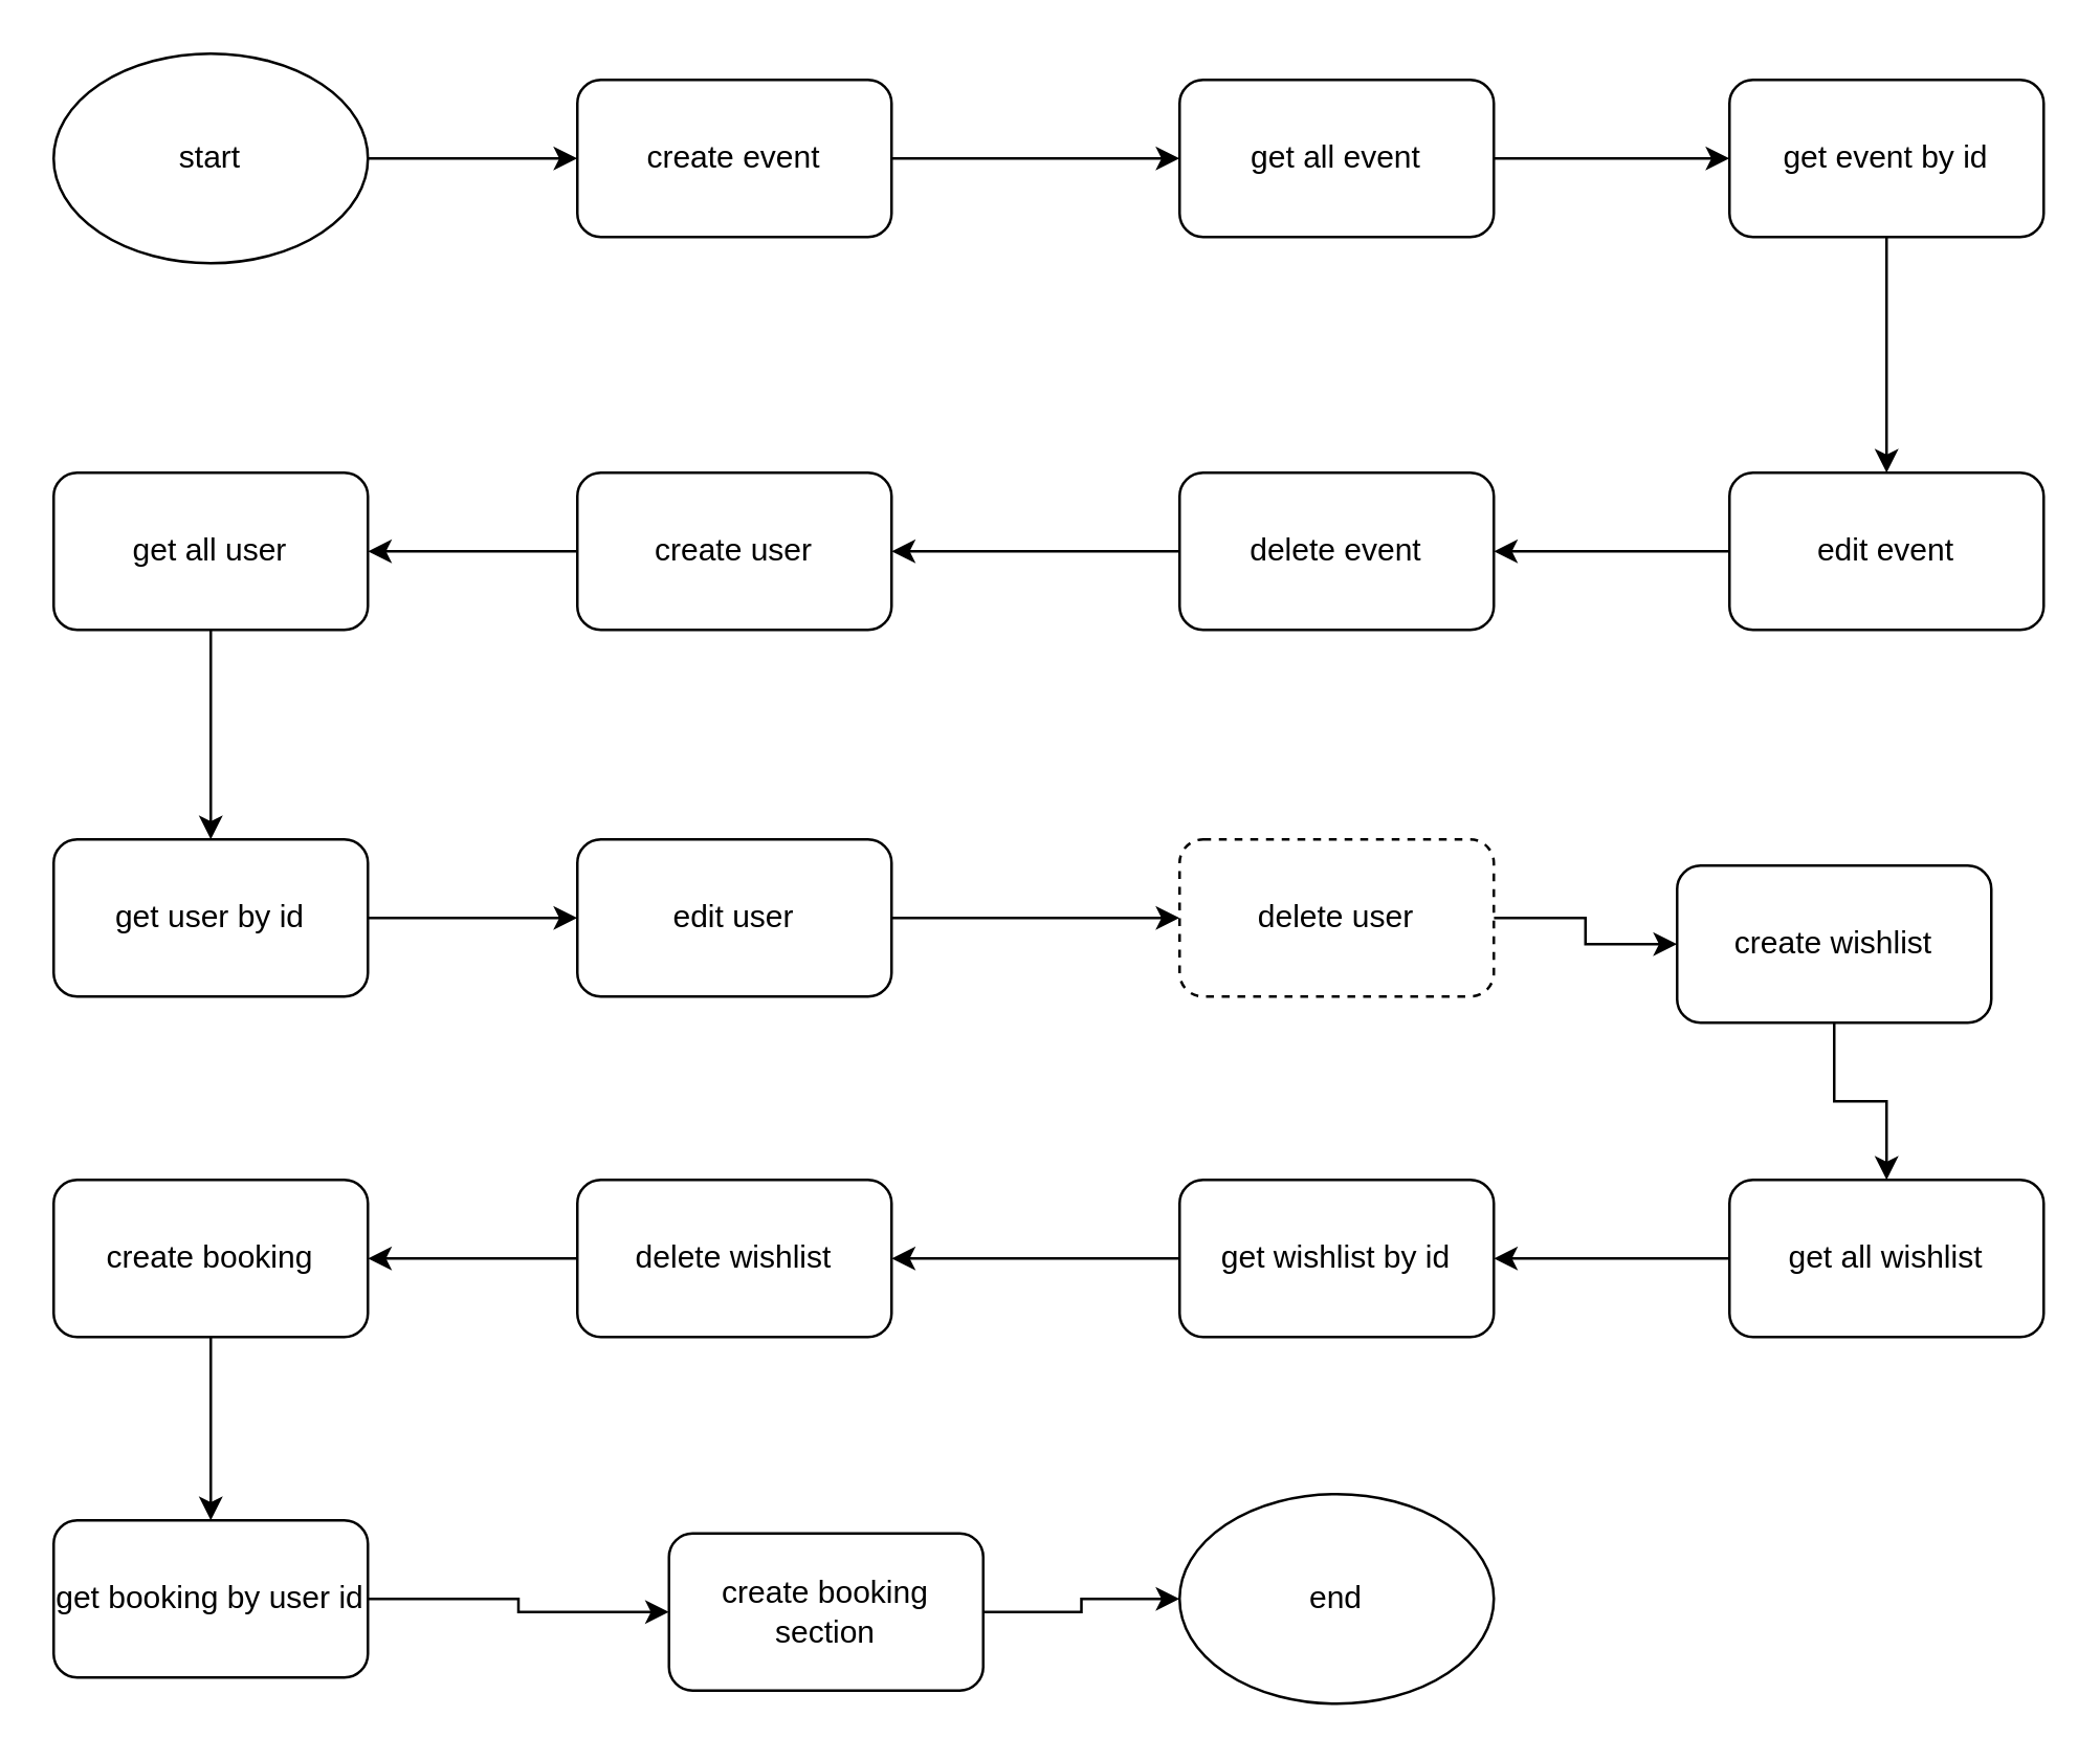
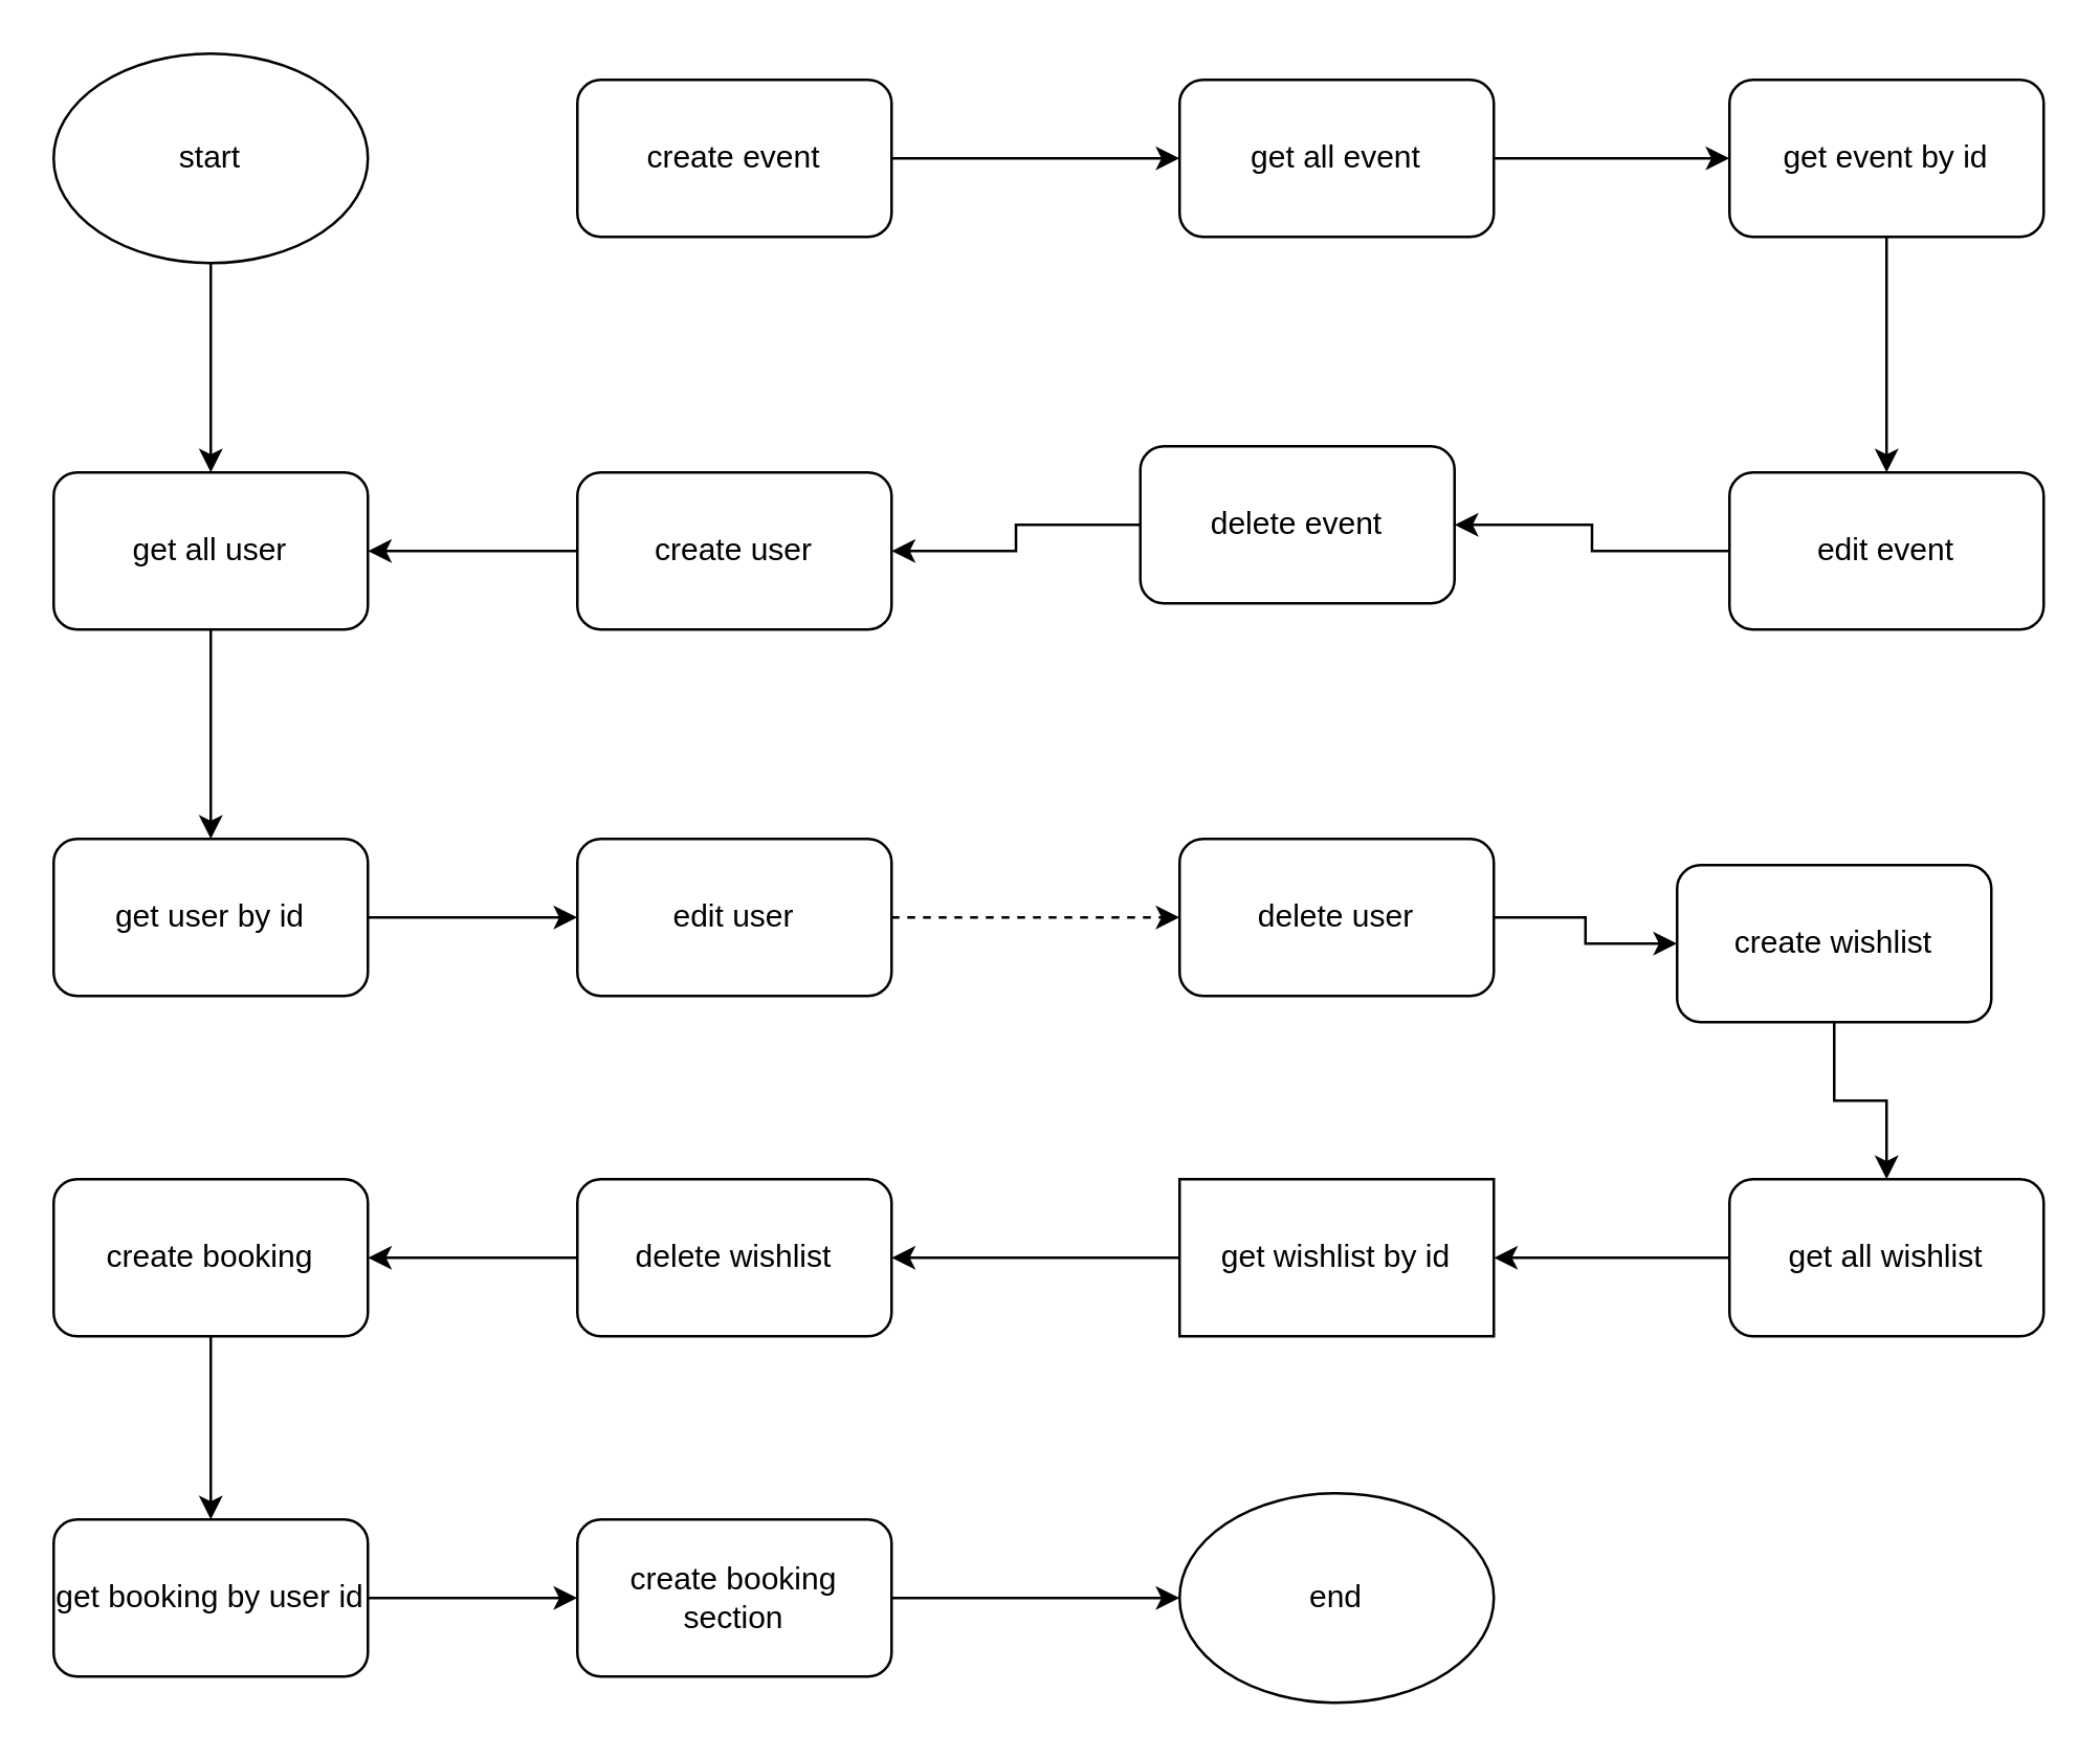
  <mxCell id="0" />
  <mxCell id="1" parent="0" />
- <mxCell id="2" style="edgeStyle=orthogonalEdgeStyle;rounded=0;orthogonalLoop=1;jettySize=auto;html=1;entryX=0;entryY=0.5;entryDx=0;entryDy=0;" edge="1" parent="1" source="3" target="5"><mxGeometry relative="1" as="geometry" /></mxCell>
+ <mxCell id="2" style="edgeStyle=orthogonalEdgeStyle;rounded=0;orthogonalLoop=1;jettySize=auto;html=1;" edge="1" parent="1" source="3" target="17"><mxGeometry relative="1" as="geometry" /></mxCell>
  <mxCell id="3" value="start" style="ellipse;whiteSpace=wrap;html=1;" vertex="1" parent="1"><mxGeometry x="20" y="20" width="120" height="80" as="geometry" /></mxCell>
  <mxCell id="4" style="edgeStyle=orthogonalEdgeStyle;rounded=0;orthogonalLoop=1;jettySize=auto;html=1;exitX=1;exitY=0.5;exitDx=0;exitDy=0;entryX=0;entryY=0.5;entryDx=0;entryDy=0;" edge="1" parent="1" source="5" target="7"><mxGeometry relative="1" as="geometry" /></mxCell>
  <mxCell id="5" value="create event" style="rounded=1;whiteSpace=wrap;html=1;" vertex="1" parent="1"><mxGeometry x="220" y="30" width="120" height="60" as="geometry" /></mxCell>
  <mxCell id="6" style="edgeStyle=orthogonalEdgeStyle;rounded=0;orthogonalLoop=1;jettySize=auto;html=1;entryX=0;entryY=0.5;entryDx=0;entryDy=0;" edge="1" parent="1" source="7" target="9"><mxGeometry relative="1" as="geometry" /></mxCell>
  <mxCell id="7" value="get all event" style="rounded=1;whiteSpace=wrap;html=1;" vertex="1" parent="1"><mxGeometry x="450" y="30" width="120" height="60" as="geometry" /></mxCell>
  <mxCell id="8" style="edgeStyle=orthogonalEdgeStyle;rounded=0;orthogonalLoop=1;jettySize=auto;html=1;exitX=0.5;exitY=1;exitDx=0;exitDy=0;entryX=0.5;entryY=0;entryDx=0;entryDy=0;" edge="1" parent="1" source="9" target="11"><mxGeometry relative="1" as="geometry" /></mxCell>
  <mxCell id="9" value="get event by id" style="rounded=1;whiteSpace=wrap;html=1;" vertex="1" parent="1"><mxGeometry x="660" y="30" width="120" height="60" as="geometry" /></mxCell>
  <mxCell id="10" style="edgeStyle=orthogonalEdgeStyle;rounded=0;orthogonalLoop=1;jettySize=auto;html=1;entryX=1;entryY=0.5;entryDx=0;entryDy=0;" edge="1" parent="1" source="11" target="13"><mxGeometry relative="1" as="geometry" /></mxCell>
  <mxCell id="11" value="edit event" style="rounded=1;whiteSpace=wrap;html=1;" vertex="1" parent="1"><mxGeometry x="660" y="180" width="120" height="60" as="geometry" /></mxCell>
  <mxCell id="12" style="edgeStyle=orthogonalEdgeStyle;rounded=0;orthogonalLoop=1;jettySize=auto;html=1;exitX=0;exitY=0.5;exitDx=0;exitDy=0;entryX=1;entryY=0.5;entryDx=0;entryDy=0;" edge="1" parent="1" source="13" target="15"><mxGeometry relative="1" as="geometry" /></mxCell>
- <mxCell id="13" value="delete event" style="rounded=1;whiteSpace=wrap;html=1;" vertex="1" parent="1"><mxGeometry x="450" y="180" width="120" height="60" as="geometry" /></mxCell>
+ <mxCell id="13" value="delete event" style="rounded=1;whiteSpace=wrap;html=1;" vertex="1" parent="1"><mxGeometry x="435" y="170" width="120" height="60" as="geometry" /></mxCell>
  <mxCell id="14" style="edgeStyle=orthogonalEdgeStyle;rounded=0;orthogonalLoop=1;jettySize=auto;html=1;exitX=0;exitY=0.5;exitDx=0;exitDy=0;entryX=1;entryY=0.5;entryDx=0;entryDy=0;" edge="1" parent="1" source="15" target="17"><mxGeometry relative="1" as="geometry" /></mxCell>
  <mxCell id="15" value="create user" style="rounded=1;whiteSpace=wrap;html=1;" vertex="1" parent="1"><mxGeometry x="220" y="180" width="120" height="60" as="geometry" /></mxCell>
  <mxCell id="16" style="edgeStyle=orthogonalEdgeStyle;rounded=0;orthogonalLoop=1;jettySize=auto;html=1;exitX=0.5;exitY=1;exitDx=0;exitDy=0;entryX=0.5;entryY=0;entryDx=0;entryDy=0;" edge="1" parent="1" source="17" target="19"><mxGeometry relative="1" as="geometry" /></mxCell>
  <mxCell id="17" value="get all user" style="rounded=1;whiteSpace=wrap;html=1;" vertex="1" parent="1"><mxGeometry x="20" y="180" width="120" height="60" as="geometry" /></mxCell>
  <mxCell id="18" style="edgeStyle=orthogonalEdgeStyle;rounded=0;orthogonalLoop=1;jettySize=auto;html=1;entryX=0;entryY=0.5;entryDx=0;entryDy=0;" edge="1" parent="1" source="19" target="21"><mxGeometry relative="1" as="geometry" /></mxCell>
  <mxCell id="19" value="get user by id" style="rounded=1;whiteSpace=wrap;html=1;" vertex="1" parent="1"><mxGeometry x="20" y="320" width="120" height="60" as="geometry" /></mxCell>
- <mxCell id="20" style="edgeStyle=orthogonalEdgeStyle;rounded=0;orthogonalLoop=1;jettySize=auto;html=1;exitX=1;exitY=0.5;exitDx=0;exitDy=0;entryX=0;entryY=0.5;entryDx=0;entryDy=0;" edge="1" parent="1" source="21" target="23"><mxGeometry relative="1" as="geometry" /></mxCell>
+ <mxCell id="20" style="edgeStyle=orthogonalEdgeStyle;rounded=0;orthogonalLoop=1;jettySize=auto;html=1;exitX=1;exitY=0.5;exitDx=0;exitDy=0;entryX=0;entryY=0.5;entryDx=0;entryDy=0;dashed=1;" edge="1" parent="1" source="21" target="23"><mxGeometry relative="1" as="geometry" /></mxCell>
  <mxCell id="21" value="edit user" style="rounded=1;whiteSpace=wrap;html=1;" vertex="1" parent="1"><mxGeometry x="220" y="320" width="120" height="60" as="geometry" /></mxCell>
  <mxCell id="22" style="edgeStyle=orthogonalEdgeStyle;rounded=0;orthogonalLoop=1;jettySize=auto;html=1;entryX=0;entryY=0.5;entryDx=0;entryDy=0;" edge="1" parent="1" source="23" target="25"><mxGeometry relative="1" as="geometry" /></mxCell>
- <mxCell id="23" value="delete user" style="rounded=1;whiteSpace=wrap;html=1;dashed=1;" vertex="1" parent="1"><mxGeometry x="450" y="320" width="120" height="60" as="geometry" /></mxCell>
+ <mxCell id="23" value="delete user" style="rounded=1;whiteSpace=wrap;html=1;" vertex="1" parent="1"><mxGeometry x="450" y="320" width="120" height="60" as="geometry" /></mxCell>
  <mxCell id="24" style="edgeStyle=orthogonalEdgeStyle;rounded=0;orthogonalLoop=1;jettySize=auto;html=1;exitX=0.5;exitY=1;exitDx=0;exitDy=0;entryX=0.5;entryY=0;entryDx=0;entryDy=0;" edge="1" parent="1" source="25" target="27"><mxGeometry relative="1" as="geometry" /></mxCell>
  <mxCell id="25" value="create wishlist" style="rounded=1;whiteSpace=wrap;html=1;" vertex="1" parent="1"><mxGeometry x="640" y="330" width="120" height="60" as="geometry" /></mxCell>
  <mxCell id="26" style="edgeStyle=orthogonalEdgeStyle;rounded=0;orthogonalLoop=1;jettySize=auto;html=1;entryX=1;entryY=0.5;entryDx=0;entryDy=0;" edge="1" parent="1" source="27" target="29"><mxGeometry relative="1" as="geometry" /></mxCell>
  <mxCell id="27" value="get all wishlist" style="rounded=1;whiteSpace=wrap;html=1;" vertex="1" parent="1"><mxGeometry x="660" y="450" width="120" height="60" as="geometry" /></mxCell>
  <mxCell id="28" style="edgeStyle=orthogonalEdgeStyle;rounded=0;orthogonalLoop=1;jettySize=auto;html=1;entryX=1;entryY=0.5;entryDx=0;entryDy=0;" edge="1" parent="1" source="29" target="31"><mxGeometry relative="1" as="geometry" /></mxCell>
- <mxCell id="29" value="get wishlist by id" style="rounded=1;whiteSpace=wrap;html=1;" vertex="1" parent="1"><mxGeometry x="450" y="450" width="120" height="60" as="geometry" /></mxCell>
+ <mxCell id="29" value="get wishlist by id" style="whiteSpace=wrap;html=1;rounded=0;" vertex="1" parent="1"><mxGeometry x="450" y="450" width="120" height="60" as="geometry" /></mxCell>
  <mxCell id="30" style="edgeStyle=orthogonalEdgeStyle;rounded=0;orthogonalLoop=1;jettySize=auto;html=1;entryX=1;entryY=0.5;entryDx=0;entryDy=0;" edge="1" parent="1" source="31" target="33"><mxGeometry relative="1" as="geometry" /></mxCell>
  <mxCell id="31" value="delete wishlist" style="rounded=1;whiteSpace=wrap;html=1;" vertex="1" parent="1"><mxGeometry x="220" y="450" width="120" height="60" as="geometry" /></mxCell>
  <mxCell id="32" style="edgeStyle=orthogonalEdgeStyle;rounded=0;orthogonalLoop=1;jettySize=auto;html=1;entryX=0.5;entryY=0;entryDx=0;entryDy=0;" edge="1" parent="1" source="33" target="35"><mxGeometry relative="1" as="geometry" /></mxCell>
  <mxCell id="33" value="create booking" style="rounded=1;whiteSpace=wrap;html=1;" vertex="1" parent="1"><mxGeometry x="20" y="450" width="120" height="60" as="geometry" /></mxCell>
  <mxCell id="34" style="edgeStyle=orthogonalEdgeStyle;rounded=0;orthogonalLoop=1;jettySize=auto;html=1;entryX=0;entryY=0.5;entryDx=0;entryDy=0;" edge="1" parent="1" source="35" target="37"><mxGeometry relative="1" as="geometry" /></mxCell>
  <mxCell id="35" value="get booking by user id" style="rounded=1;whiteSpace=wrap;html=1;" vertex="1" parent="1"><mxGeometry x="20" y="580" width="120" height="60" as="geometry" /></mxCell>
  <mxCell id="36" style="edgeStyle=orthogonalEdgeStyle;rounded=0;orthogonalLoop=1;jettySize=auto;html=1;entryX=0;entryY=0.5;entryDx=0;entryDy=0;" edge="1" parent="1" source="37" target="38"><mxGeometry relative="1" as="geometry" /></mxCell>
- <mxCell id="37" value="create booking section" style="rounded=1;whiteSpace=wrap;html=1;" vertex="1" parent="1"><mxGeometry x="255" y="585" width="120" height="60" as="geometry" /></mxCell>
+ <mxCell id="37" value="create booking section" style="rounded=1;whiteSpace=wrap;html=1;" vertex="1" parent="1"><mxGeometry x="220" y="580" width="120" height="60" as="geometry" /></mxCell>
  <mxCell id="38" value="end" style="ellipse;whiteSpace=wrap;html=1;" vertex="1" parent="1"><mxGeometry x="450" y="570" width="120" height="80" as="geometry" /></mxCell>
